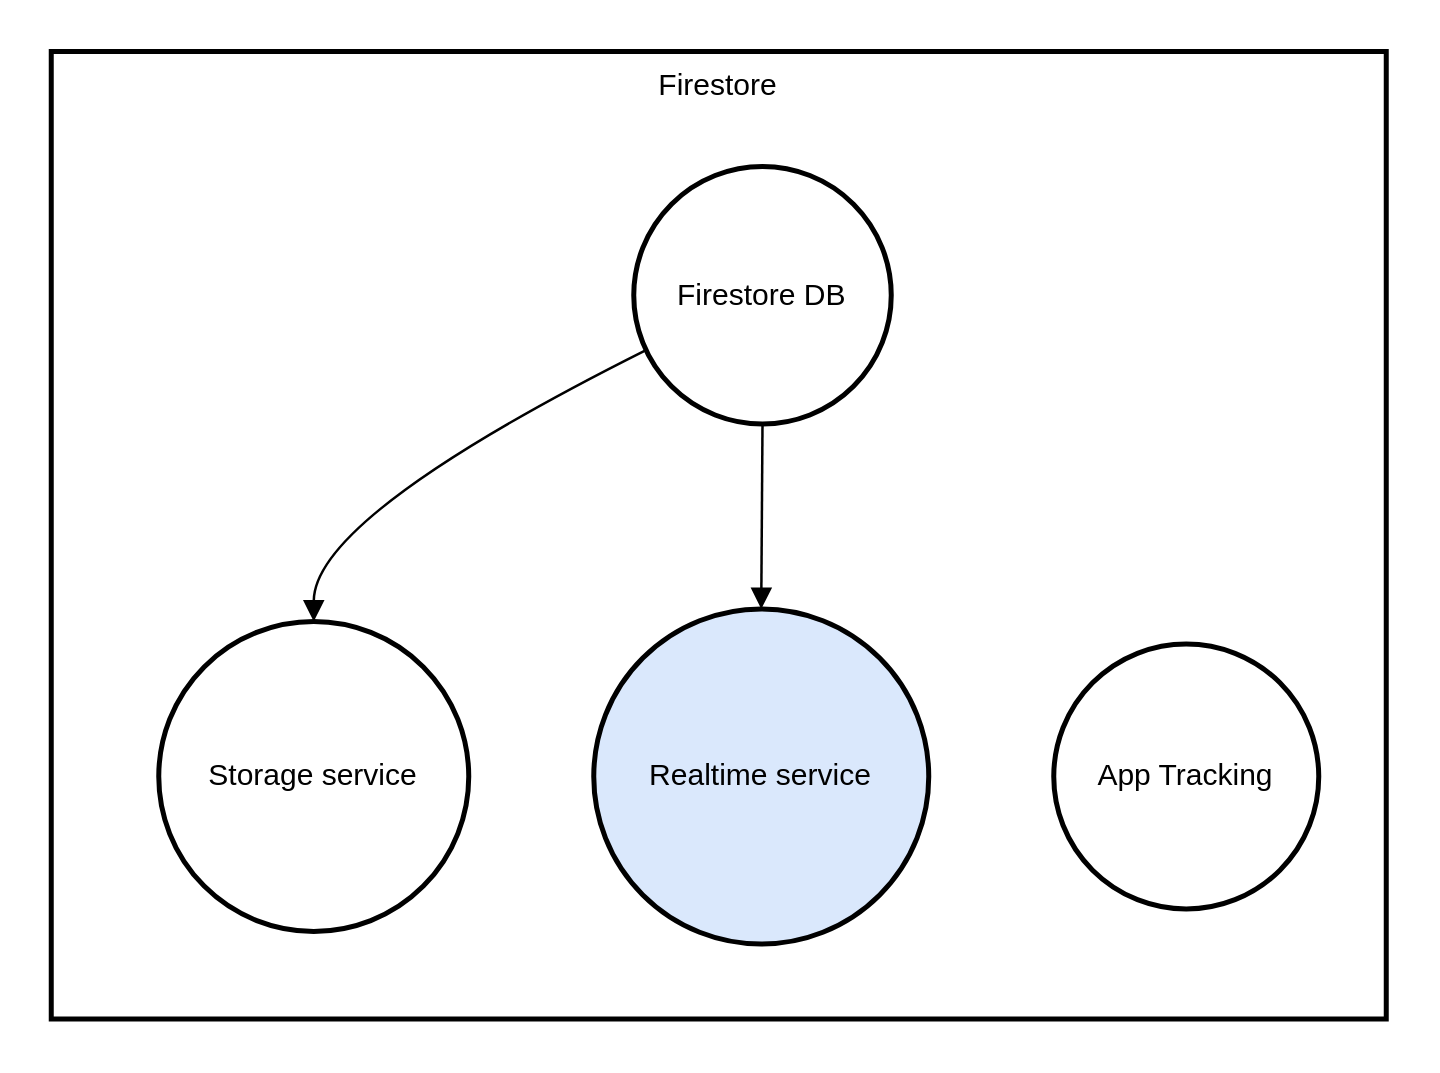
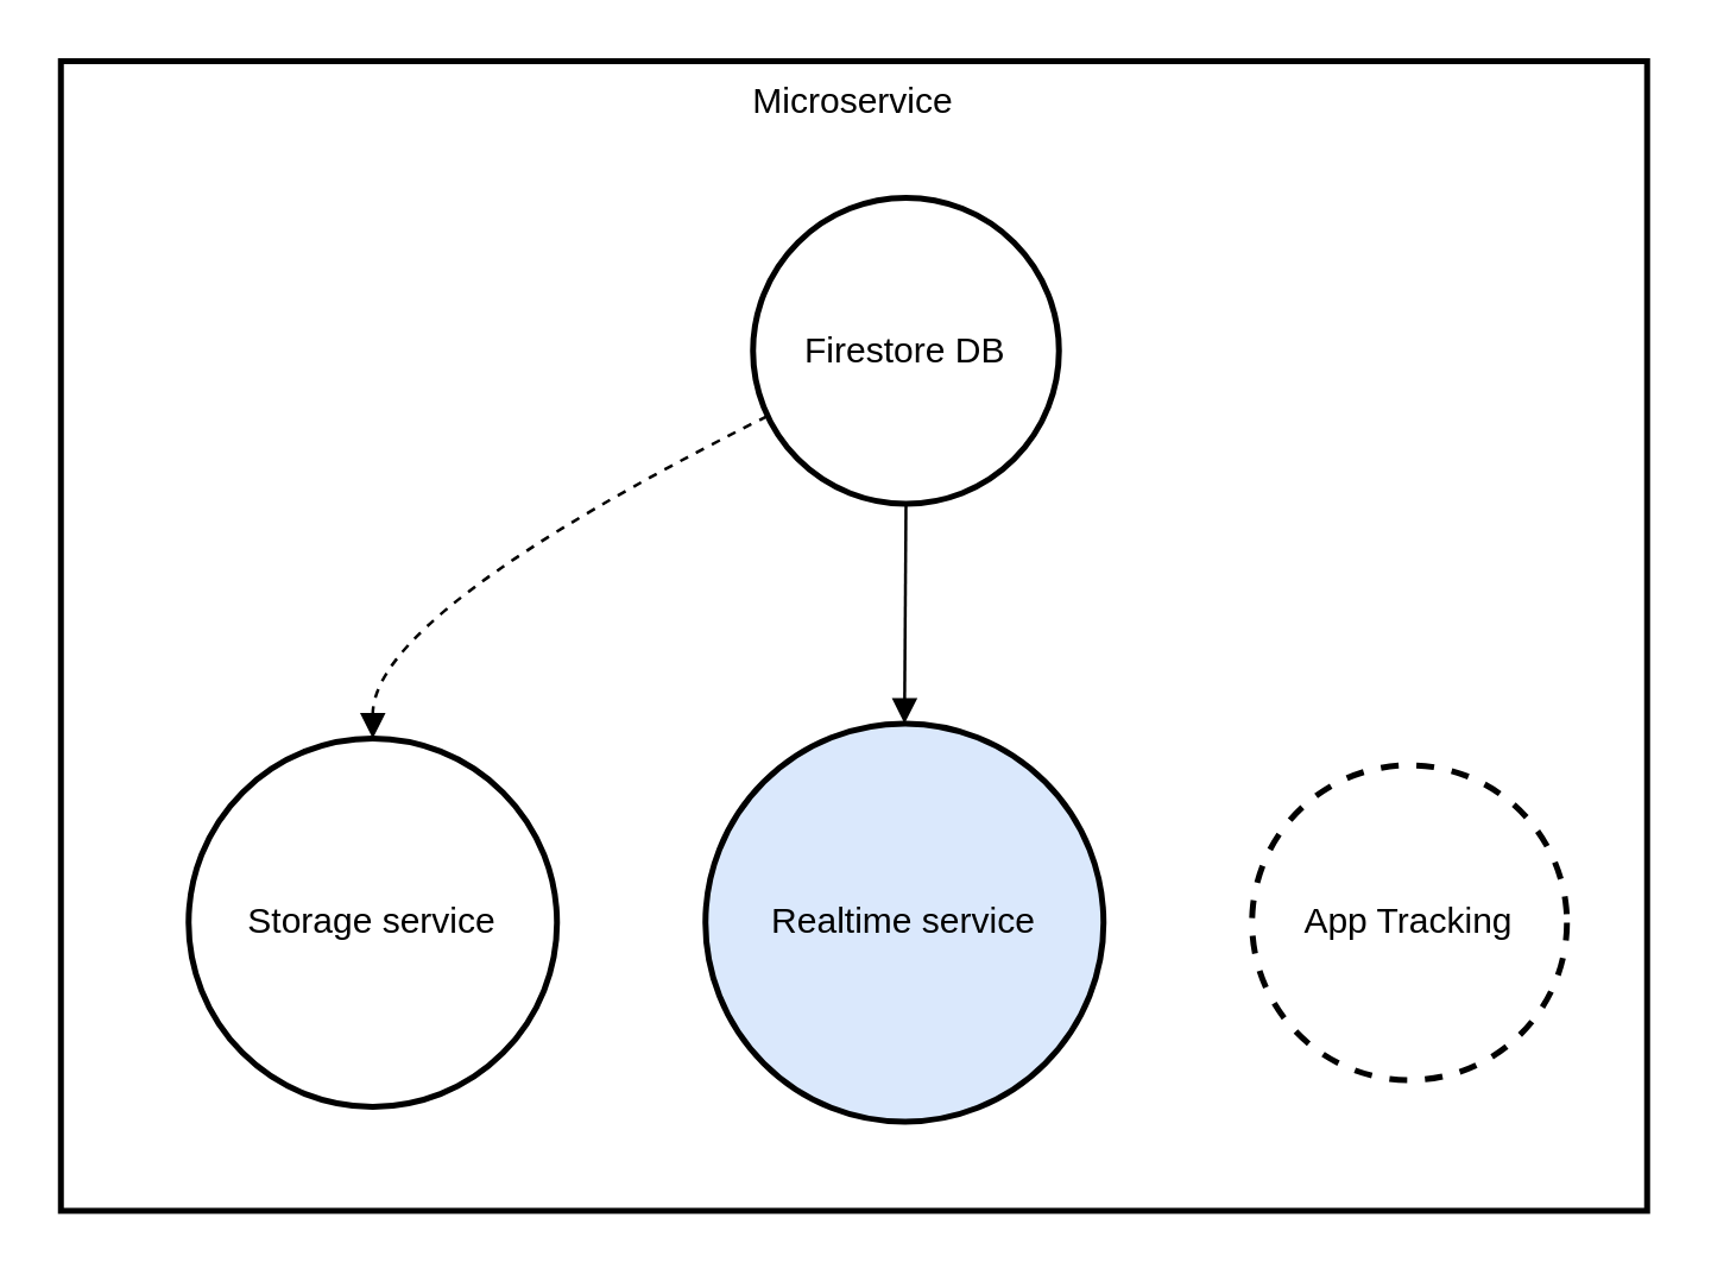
  <mxCell id="0" />
  <mxCell id="1" parent="0" />
- <mxCell id="2" value="Firestore" style="whiteSpace=wrap;strokeWidth=2;verticalAlign=top;" vertex="1" parent="1"><mxGeometry x="20" y="20" width="534" height="387" as="geometry" /></mxCell>
+ <mxCell id="2" value="Microservice" style="whiteSpace=wrap;strokeWidth=2;verticalAlign=top;" vertex="1" parent="1"><mxGeometry x="20" y="20" width="534" height="387" as="geometry" /></mxCell>
  <mxCell id="3" value="Firestore DB" style="ellipse;aspect=fixed;strokeWidth=2;whiteSpace=wrap;" vertex="1" parent="2"><mxGeometry x="233" y="46" width="103" height="103" as="geometry" /></mxCell>
  <mxCell id="4" value="Storage service" style="ellipse;aspect=fixed;strokeWidth=2;whiteSpace=wrap;" vertex="1" parent="2"><mxGeometry x="43" y="228" width="124" height="124" as="geometry" /></mxCell>
  <mxCell id="5" value="Realtime service" style="ellipse;aspect=fixed;strokeWidth=2;whiteSpace=wrap;fillColor=#dae8fc;" vertex="1" parent="2"><mxGeometry x="217" y="223" width="134" height="134" as="geometry" /></mxCell>
- <mxCell id="6" value="App Tracking" style="ellipse;aspect=fixed;strokeWidth=2;whiteSpace=wrap;" vertex="1" parent="2"><mxGeometry x="401" y="237" width="106" height="106" as="geometry" /></mxCell>
- <mxCell id="7" value="" style="curved=1;startArrow=none;endArrow=block;exitX=0;exitY=0.74;entryX=0.5;entryY=0;" edge="1" parent="2" source="3" target="4"><mxGeometry relative="1" as="geometry"><Array as="points"><mxPoint x="105" y="186" /></Array></mxGeometry></mxCell>
+ <mxCell id="6" value="App Tracking" style="ellipse;aspect=fixed;strokeWidth=2;whiteSpace=wrap;dashed=1;" vertex="1" parent="2"><mxGeometry x="401" y="237" width="106" height="106" as="geometry" /></mxCell>
+ <mxCell id="7" value="" style="curved=1;startArrow=none;endArrow=block;exitX=0;exitY=0.74;entryX=0.5;entryY=0;dashed=1;" edge="1" parent="2" source="3" target="4"><mxGeometry relative="1" as="geometry"><Array as="points"><mxPoint x="105" y="186" /></Array></mxGeometry></mxCell>
  <mxCell id="8" value="" style="curved=1;startArrow=none;endArrow=block;exitX=0.5;exitY=0.99;entryX=0.5;entryY=0;" edge="1" parent="2" source="3" target="5"><mxGeometry relative="1" as="geometry"><Array as="points" /></mxGeometry></mxCell>
